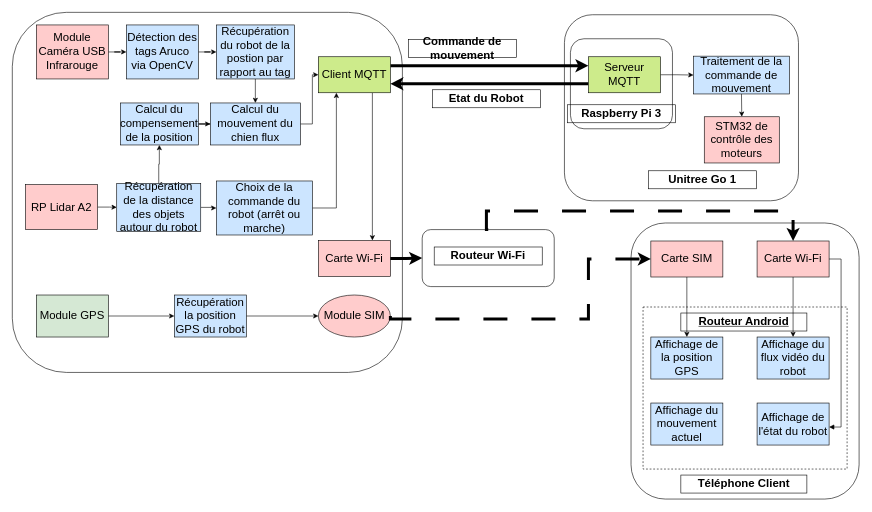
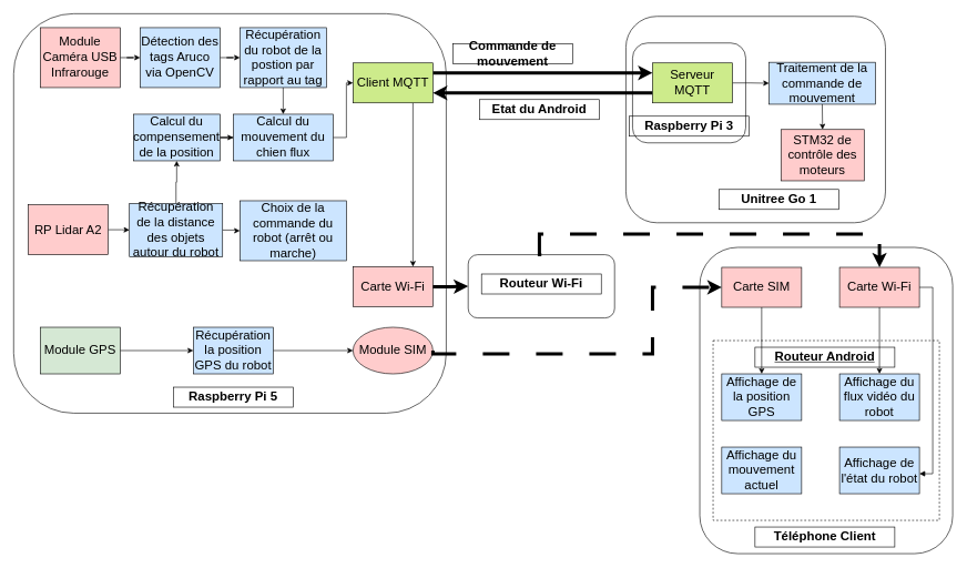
  <mxCell id="0" />
  <mxCell id="1" parent="0" />
  <mxCell id="2" value="" style="rounded=1;whiteSpace=wrap;html=1;fillColor=none;fontSize=19;strokeColor=light-dark(#000000,#000000);" parent="1" vertex="1"><mxGeometry x="1051" y="371" width="380" height="460" as="geometry" /></mxCell>
  <mxCell id="3" value="" style="rounded=0;whiteSpace=wrap;html=1;fillColor=none;dashed=1;fontSize=19;strokeColor=light-dark(#000000,#000000);" parent="1" vertex="1"><mxGeometry x="1071" y="511" width="340" height="270" as="geometry" /></mxCell>
  <mxCell id="4" value="" style="rounded=1;whiteSpace=wrap;html=1;fillColor=none;fontSize=19;strokeColor=light-dark(#000000,#000000);" parent="1" vertex="1"><mxGeometry x="950" y="64" width="170" height="150" as="geometry" /></mxCell>
  <mxCell id="5" value="" style="rounded=1;whiteSpace=wrap;html=1;fillColor=none;fontSize=19;strokeColor=light-dark(#000000,#000000);" parent="1" vertex="1"><mxGeometry x="20" y="20" width="650" height="600" as="geometry" /></mxCell>
  <mxCell id="6" style="edgeStyle=orthogonalEdgeStyle;rounded=0;orthogonalLoop=1;jettySize=auto;html=1;entryX=0;entryY=0.5;entryDx=0;entryDy=0;fontSize=19;strokeColor=light-dark(#000000,#000000);" parent="1" source="7" target="12" edge="1"><mxGeometry relative="1" as="geometry" /></mxCell>
  <mxCell id="7" value="&lt;div&gt;&lt;font&gt;Module Caméra USB&lt;/font&gt;&lt;/div&gt;&lt;div&gt;&lt;font&gt;Infrarouge&lt;/font&gt;&lt;/div&gt;" style="rounded=0;whiteSpace=wrap;html=1;fillColor=#ffcccc;strokeColor=light-dark(#000000,#000000);fontSize=19;" parent="1" vertex="1"><mxGeometry x="60" y="41" width="120" height="90" as="geometry" /></mxCell>
  <mxCell id="8" style="edgeStyle=orthogonalEdgeStyle;rounded=0;orthogonalLoop=1;jettySize=auto;html=1;entryX=0;entryY=0.5;entryDx=0;entryDy=0;fontSize=19;strokeColor=light-dark(#000000,#000000);" parent="1" source="9" target="18" edge="1"><mxGeometry relative="1" as="geometry" /></mxCell>
  <mxCell id="9" value="&lt;font&gt;RP Lidar A2&lt;/font&gt;" style="rounded=0;whiteSpace=wrap;html=1;fillColor=#ffcccc;strokeColor=light-dark(#000000,#000000);fontSize=19;" parent="1" vertex="1"><mxGeometry x="42" y="307" width="120" height="75" as="geometry" /></mxCell>
+ <mxCell id="10" value="&lt;b&gt;&lt;font&gt;Raspberry Pi 5&lt;/font&gt;&lt;/b&gt;" style="text;html=1;align=center;verticalAlign=middle;whiteSpace=wrap;rounded=0;fontSize=19;strokeColor=light-dark(#000000,#FFFFFF);fontColor=light-dark(#000000,#000000);" parent="1" vertex="1"><mxGeometry x="260" y="581" width="180" height="30" as="geometry" /></mxCell>
  <mxCell id="11" style="edgeStyle=orthogonalEdgeStyle;rounded=0;orthogonalLoop=1;jettySize=auto;html=1;entryX=0;entryY=0.5;entryDx=0;entryDy=0;fontSize=19;strokeColor=light-dark(#000000,#000000);" parent="1" source="12" target="33" edge="1"><mxGeometry relative="1" as="geometry" /></mxCell>
  <mxCell id="12" value="&lt;font&gt;Détection des tags Aruco via OpenCV&lt;/font&gt;" style="rounded=0;whiteSpace=wrap;html=1;fillColor=#cce5ff;strokeColor=light-dark(#000000,#000000);fontSize=19;" parent="1" vertex="1"><mxGeometry x="210" y="41" width="120" height="90" as="geometry" /></mxCell>
  <mxCell id="13" style="edgeStyle=orthogonalEdgeStyle;rounded=0;orthogonalLoop=1;jettySize=auto;html=1;exitX=1;exitY=0.25;exitDx=0;exitDy=0;entryX=0;entryY=0.25;entryDx=0;entryDy=0;strokeWidth=5;fillColor=#cce5ff;strokeColor=light-dark(#000000,#000000);fontSize=19;" parent="1" source="15" target="23" edge="1"><mxGeometry relative="1" as="geometry" /></mxCell>
  <mxCell id="14" style="edgeStyle=orthogonalEdgeStyle;rounded=0;orthogonalLoop=1;jettySize=auto;html=1;exitX=0.75;exitY=1;exitDx=0;exitDy=0;entryX=0.75;entryY=0;entryDx=0;entryDy=0;fontSize=19;strokeColor=light-dark(#000000,#000000);" parent="1" source="15" target="50" edge="1"><mxGeometry relative="1" as="geometry" /></mxCell>
  <mxCell id="15" value="&lt;font&gt;Client MQTT&lt;/font&gt;" style="rounded=0;whiteSpace=wrap;html=1;fillColor=#cdeb8b;strokeColor=light-dark(#000000,#000000);fontSize=19;" parent="1" vertex="1"><mxGeometry x="530" y="94" width="120" height="60" as="geometry" /></mxCell>
  <mxCell id="16" style="edgeStyle=orthogonalEdgeStyle;rounded=0;orthogonalLoop=1;jettySize=auto;html=1;entryX=0;entryY=0.5;entryDx=0;entryDy=0;fontSize=19;strokeColor=light-dark(#000000,#000000);" parent="1" source="18" target="31" edge="1"><mxGeometry relative="1" as="geometry" /></mxCell>
  <mxCell id="17" style="edgeStyle=orthogonalEdgeStyle;rounded=0;orthogonalLoop=1;jettySize=auto;html=1;entryX=0.5;entryY=1;entryDx=0;entryDy=0;fontSize=19;strokeColor=light-dark(#000000,#000000);" parent="1" source="18" target="35" edge="1"><mxGeometry relative="1" as="geometry" /></mxCell>
  <mxCell id="18" value="&lt;font&gt;Récupération de la distance des objets autour du robot&lt;/font&gt;" style="rounded=0;whiteSpace=wrap;html=1;fillColor=#cce5ff;strokeColor=light-dark(#000000,#000000);fontSize=19;" parent="1" vertex="1"><mxGeometry x="194" y="305" width="140" height="80" as="geometry" /></mxCell>
  <mxCell id="19" value="" style="rounded=1;whiteSpace=wrap;html=1;fillColor=none;fontSize=19;strokeColor=light-dark(#000000,#000000);" parent="1" vertex="1"><mxGeometry x="940" y="24" width="390" height="310" as="geometry" /></mxCell>
  <mxCell id="20" value="&lt;b&gt;&lt;font&gt;Unitree Go 1&lt;/font&gt;&lt;/b&gt;" style="text;html=1;align=center;verticalAlign=middle;whiteSpace=wrap;rounded=0;fontSize=19;strokeColor=light-dark(#000000,#FFFFFF);fontColor=light-dark(#000000,#000000);" parent="1" vertex="1"><mxGeometry x="1080" y="284" width="180" height="30" as="geometry" /></mxCell>
  <mxCell id="21" style="edgeStyle=orthogonalEdgeStyle;rounded=0;orthogonalLoop=1;jettySize=auto;html=1;exitX=0;exitY=0.75;exitDx=0;exitDy=0;entryX=1;entryY=0.75;entryDx=0;entryDy=0;strokeWidth=5;strokeColor=light-dark(#000000,#000000);fontSize=19;" parent="1" source="23" target="15" edge="1"><mxGeometry relative="1" as="geometry" /></mxCell>
  <mxCell id="22" style="edgeStyle=orthogonalEdgeStyle;rounded=0;orthogonalLoop=1;jettySize=auto;html=1;entryX=0;entryY=0.5;entryDx=0;entryDy=0;fontSize=19;strokeColor=light-dark(#000000,#000000);" parent="1" source="23" target="27" edge="1"><mxGeometry relative="1" as="geometry" /></mxCell>
  <mxCell id="23" value="&lt;font&gt;Serveur MQTT&lt;/font&gt;" style="rounded=0;whiteSpace=wrap;html=1;fillColor=#cdeb8b;strokeColor=light-dark(#000000,#000000);fontSize=19;" parent="1" vertex="1"><mxGeometry x="980" y="94" width="120" height="60" as="geometry" /></mxCell>
  <mxCell id="24" value="&lt;font&gt;&lt;b&gt;Commande de mouvement&lt;/b&gt;&lt;/font&gt;" style="text;html=1;align=center;verticalAlign=middle;whiteSpace=wrap;rounded=0;fontSize=19;strokeColor=light-dark(#000000,#FFFFFF);fontColor=light-dark(#000000,#000000);" parent="1" vertex="1"><mxGeometry x="680" y="65" width="180" height="30" as="geometry" /></mxCell>
  <mxCell id="25" value="&lt;b&gt;&lt;font&gt;Raspberry Pi 3&lt;/font&gt;&lt;/b&gt;" style="text;html=1;align=center;verticalAlign=middle;whiteSpace=wrap;rounded=0;fontSize=19;strokeColor=light-dark(#000000,#FFFFFF);fontColor=light-dark(#000000,#000000);" parent="1" vertex="1"><mxGeometry x="945" y="174" width="180" height="30" as="geometry" /></mxCell>
- <mxCell id="26" value="&lt;font&gt;&lt;b&gt;Etat du Robot&lt;/b&gt;&lt;/font&gt;" style="text;html=1;align=center;verticalAlign=middle;whiteSpace=wrap;rounded=0;fontSize=19;strokeColor=light-dark(#000000,#FFFFFF);fontColor=light-dark(#000000,#000000);" parent="1" vertex="1"><mxGeometry x="720" y="149" width="180" height="30" as="geometry" /></mxCell>
+ <mxCell id="26" value="&lt;font&gt;&lt;b&gt;Etat du Android&lt;/b&gt;&lt;/font&gt;" style="text;html=1;align=center;verticalAlign=middle;whiteSpace=wrap;rounded=0;fontSize=19;strokeColor=light-dark(#000000,#FFFFFF);fontColor=light-dark(#000000,#000000);" parent="1" vertex="1"><mxGeometry x="720" y="149" width="180" height="30" as="geometry" /></mxCell>
  <mxCell id="27" value="&lt;font&gt;Traitement de la commande de mouvement&lt;/font&gt;" style="rounded=0;whiteSpace=wrap;html=1;fillColor=#cce5ff;strokeColor=light-dark(#000000,#000000);fontSize=19;" parent="1" vertex="1"><mxGeometry x="1155" y="93" width="160" height="63" as="geometry" /></mxCell>
  <mxCell id="28" value="&lt;font&gt;STM32 de contrôle des moteurs&lt;/font&gt;" style="rounded=0;whiteSpace=wrap;html=1;fillColor=#ffcccc;strokeColor=light-dark(#000000,#000000);fontSize=19;" parent="1" vertex="1"><mxGeometry x="1173" y="194" width="125" height="77" as="geometry" /></mxCell>
  <mxCell id="29" value="&lt;b&gt;&lt;font&gt;Téléphone Client&lt;/font&gt;&lt;/b&gt;" style="text;html=1;align=center;verticalAlign=middle;whiteSpace=wrap;rounded=0;fontSize=19;strokeColor=light-dark(#000000,#FFFFFF);fontColor=light-dark(#000000,#000000);" parent="1" vertex="1"><mxGeometry x="1134" y="791" width="210" height="30" as="geometry" /></mxCell>
- <mxCell id="30" style="edgeStyle=orthogonalEdgeStyle;rounded=0;orthogonalLoop=1;jettySize=auto;html=1;entryX=0.25;entryY=1;entryDx=0;entryDy=0;fontSize=19;strokeColor=light-dark(#000000,#000000);" parent="1" source="31" target="15" edge="1"><mxGeometry relative="1" as="geometry" /></mxCell>
  <mxCell id="31" value="&lt;font&gt;Choix de la commande du robot (arrêt ou marche)&lt;/font&gt;" style="rounded=0;whiteSpace=wrap;html=1;fillColor=#cce5ff;strokeColor=light-dark(#000000,#000000);fontSize=19;" parent="1" vertex="1"><mxGeometry x="360" y="301" width="160" height="90" as="geometry" /></mxCell>
  <mxCell id="32" style="edgeStyle=orthogonalEdgeStyle;rounded=0;orthogonalLoop=1;jettySize=auto;html=1;entryX=0.5;entryY=0;entryDx=0;entryDy=0;fontSize=19;strokeColor=light-dark(#000000,#000000);" parent="1" source="33" target="37" edge="1"><mxGeometry relative="1" as="geometry" /></mxCell>
  <mxCell id="33" value="&lt;font&gt;Récupération du robot de la postion par rapport au tag&lt;/font&gt;" style="rounded=0;whiteSpace=wrap;html=1;fillColor=#cce5ff;strokeColor=light-dark(#000000,#000000);fontSize=19;" parent="1" vertex="1"><mxGeometry x="360" y="41" width="130" height="90" as="geometry" /></mxCell>
  <mxCell id="34" style="edgeStyle=orthogonalEdgeStyle;rounded=0;orthogonalLoop=1;jettySize=auto;html=1;entryX=0;entryY=0.5;entryDx=0;entryDy=0;fontSize=19;strokeColor=light-dark(#000000,#000000);" parent="1" source="35" target="37" edge="1"><mxGeometry relative="1" as="geometry" /></mxCell>
  <mxCell id="35" value="&lt;font&gt;Calcul du compensement de la position&lt;/font&gt;" style="rounded=0;whiteSpace=wrap;html=1;fillColor=#cce5ff;strokeColor=light-dark(#000000,#000000);fontSize=19;" parent="1" vertex="1"><mxGeometry x="200" y="171" width="130" height="70" as="geometry" /></mxCell>
  <mxCell id="36" style="edgeStyle=orthogonalEdgeStyle;rounded=0;orthogonalLoop=1;jettySize=auto;html=1;entryX=0;entryY=0.5;entryDx=0;entryDy=0;fontSize=19;strokeColor=light-dark(#000000,#000000);" parent="1" source="37" target="15" edge="1"><mxGeometry relative="1" as="geometry"><Array as="points"><mxPoint x="520" y="206" /><mxPoint x="520" y="124" /></Array></mxGeometry></mxCell>
  <mxCell id="37" value="&lt;font&gt;Calcul du mouvement du chien flux&lt;/font&gt;" style="rounded=0;whiteSpace=wrap;html=1;fillColor=#cce5ff;strokeColor=light-dark(#000000,#000000);fontSize=19;" parent="1" vertex="1"><mxGeometry x="350" y="171" width="150" height="70" as="geometry" /></mxCell>
  <mxCell id="38" style="edgeStyle=orthogonalEdgeStyle;rounded=0;orthogonalLoop=1;jettySize=auto;html=1;entryX=0;entryY=0.5;entryDx=0;entryDy=0;fontSize=19;strokeColor=light-dark(#000000,#000000);" parent="1" source="39" target="42" edge="1"><mxGeometry relative="1" as="geometry" /></mxCell>
  <mxCell id="39" value="&lt;font&gt;Module GPS&lt;/font&gt;" style="rounded=0;whiteSpace=wrap;html=1;fillColor=#d5e8d4;strokeColor=light-dark(#000000,#000000);fontSize=19;" parent="1" vertex="1"><mxGeometry x="60" y="491" width="120" height="70" as="geometry" /></mxCell>
  <mxCell id="40" value="&lt;font&gt;Module SIM&lt;/font&gt;" style="ellipse;whiteSpace=wrap;html=1;fillColor=#ffcccc;strokeColor=light-dark(#000000,#000000);fontSize=19;" parent="1" vertex="1"><mxGeometry x="530" y="491" width="120" height="70" as="geometry" /></mxCell>
  <mxCell id="41" style="edgeStyle=orthogonalEdgeStyle;rounded=0;orthogonalLoop=1;jettySize=auto;html=1;entryX=0;entryY=0.5;entryDx=0;entryDy=0;fontSize=19;strokeColor=light-dark(#000000,#000000);" parent="1" source="42" target="40" edge="1"><mxGeometry relative="1" as="geometry" /></mxCell>
  <mxCell id="42" value="&lt;font&gt;Récupération la position GPS du robot&lt;/font&gt;" style="rounded=0;whiteSpace=wrap;html=1;fillColor=#cce5ff;strokeColor=light-dark(#000000,#000000);fontSize=19;" parent="1" vertex="1"><mxGeometry x="290" y="491" width="120" height="70" as="geometry" /></mxCell>
  <mxCell id="43" style="edgeStyle=orthogonalEdgeStyle;rounded=0;orthogonalLoop=1;jettySize=auto;html=1;exitX=0.5;exitY=1;exitDx=0;exitDy=0;fontSize=19;strokeColor=light-dark(#000000,#000000);" parent="1" source="29" target="29" edge="1"><mxGeometry relative="1" as="geometry" /></mxCell>
  <mxCell id="44" value="&lt;font&gt;Affichage de la position GPS&lt;/font&gt;" style="rounded=0;whiteSpace=wrap;html=1;fillColor=#cce5ff;strokeColor=light-dark(#000000,#000000);fontSize=19;" parent="1" vertex="1"><mxGeometry x="1084" y="561" width="120" height="70" as="geometry" /></mxCell>
  <mxCell id="45" value="&lt;font&gt;&lt;b&gt;&lt;u&gt;Routeur Android&lt;/u&gt;&lt;/b&gt;&lt;/font&gt;" style="text;html=1;align=center;verticalAlign=middle;whiteSpace=wrap;rounded=0;fontSize=19;strokeColor=light-dark(#000000,#FFFFFF);fontColor=light-dark(#000000,#000000);" parent="1" vertex="1"><mxGeometry x="1134" y="521" width="210" height="30" as="geometry" /></mxCell>
  <mxCell id="46" style="edgeStyle=orthogonalEdgeStyle;rounded=0;orthogonalLoop=1;jettySize=auto;html=1;entryX=0.5;entryY=0;entryDx=0;entryDy=0;fontSize=19;strokeColor=light-dark(#000000,#000000);" parent="1" source="47" target="44" edge="1"><mxGeometry relative="1" as="geometry" /></mxCell>
  <mxCell id="47" value="&lt;font&gt;Carte SIM&lt;/font&gt;" style="rounded=0;whiteSpace=wrap;html=1;fillColor=#ffcccc;strokeColor=light-dark(#000000,#000000);fontSize=19;" parent="1" vertex="1"><mxGeometry x="1084" y="401" width="120" height="60" as="geometry" /></mxCell>
  <mxCell id="48" style="edgeStyle=orthogonalEdgeStyle;rounded=0;orthogonalLoop=1;jettySize=auto;html=1;entryX=0.5;entryY=0;entryDx=0;entryDy=0;fontSize=19;strokeColor=light-dark(#000000,#000000);" parent="1" source="49" target="53" edge="1"><mxGeometry relative="1" as="geometry" /></mxCell>
  <mxCell id="49" value="&lt;font&gt;Carte Wi-Fi&lt;/font&gt;" style="rounded=0;whiteSpace=wrap;html=1;fillColor=#ffcccc;strokeColor=light-dark(#000000,#000000);fontSize=19;" parent="1" vertex="1"><mxGeometry x="1261" y="401" width="120" height="60" as="geometry" /></mxCell>
  <mxCell id="50" value="&lt;font&gt;Carte Wi-Fi&lt;/font&gt;" style="rounded=0;whiteSpace=wrap;html=1;fillColor=#ffcccc;strokeColor=light-dark(#000000,#000000);fontSize=19;" parent="1" vertex="1"><mxGeometry x="530" y="400" width="120" height="60" as="geometry" /></mxCell>
  <mxCell id="51" value="" style="rounded=1;whiteSpace=wrap;html=1;fillColor=none;fontSize=19;strokeColor=light-dark(#000000,#000000);" parent="1" vertex="1"><mxGeometry x="703" y="382" width="220" height="95" as="geometry" /></mxCell>
  <mxCell id="52" value="&lt;b&gt;&lt;font&gt;Routeur Wi-Fi&lt;/font&gt;&lt;/b&gt;" style="text;html=1;align=center;verticalAlign=middle;whiteSpace=wrap;rounded=0;fontSize=19;strokeColor=light-dark(#000000,#FFFFFF);fontColor=light-dark(#000000,#000000);" parent="1" vertex="1"><mxGeometry x="723" y="411" width="180" height="30" as="geometry" /></mxCell>
  <mxCell id="53" value="&lt;font&gt;Affichage du flux vidéo du robot&lt;/font&gt;" style="rounded=0;whiteSpace=wrap;html=1;fillColor=#cce5ff;strokeColor=light-dark(#000000,#000000);fontSize=19;" parent="1" vertex="1"><mxGeometry x="1261" y="561" width="120" height="70" as="geometry" /></mxCell>
  <mxCell id="54" value="&lt;font&gt;Affichage du mouvement actuel&lt;/font&gt;" style="rounded=0;whiteSpace=wrap;html=1;fillColor=#cce5ff;strokeColor=light-dark(#000000,#000000);fontSize=19;" parent="1" vertex="1"><mxGeometry x="1084" y="671" width="120" height="70" as="geometry" /></mxCell>
  <mxCell id="55" style="edgeStyle=orthogonalEdgeStyle;rounded=0;orthogonalLoop=1;jettySize=auto;html=1;entryX=1;entryY=0.5;entryDx=0;entryDy=0;endArrow=none;startFill=1;startArrow=block;fontSize=19;strokeColor=light-dark(#000000,#000000);" parent="1" target="49" edge="1"><mxGeometry relative="1" as="geometry"><mxPoint x="1381" y="711" as="sourcePoint" /><mxPoint x="1441" y="461" as="targetPoint" /><Array as="points"><mxPoint x="1401" y="711" /><mxPoint x="1401" y="431" /></Array></mxGeometry></mxCell>
  <mxCell id="56" value="&lt;font&gt;Affichage de l'état du robot&lt;/font&gt;" style="rounded=0;whiteSpace=wrap;html=1;fillColor=#cce5ff;strokeColor=light-dark(#000000,#000000);fontSize=19;" parent="1" vertex="1"><mxGeometry x="1261" y="671" width="120" height="70" as="geometry" /></mxCell>
  <mxCell id="57" style="edgeStyle=orthogonalEdgeStyle;rounded=0;orthogonalLoop=1;jettySize=auto;html=1;strokeWidth=5;dashed=1;entryX=0;entryY=0.5;entryDx=0;entryDy=0;dashPattern=8 8;strokeColor=light-dark(#000000,#0000FF);exitX=1;exitY=0.5;exitDx=0;exitDy=0;fontSize=19;fontColor=light-dark(#000000,#FFFFFF);" edge="1" parent="1" source="40" target="47"><mxGeometry relative="1" as="geometry"><mxPoint x="1154" y="471" as="targetPoint" /><mxPoint x="660" y="601" as="sourcePoint" /><Array as="points"><mxPoint x="980" y="531" /><mxPoint x="980" y="431" /></Array></mxGeometry></mxCell>
  <mxCell id="58" style="edgeStyle=orthogonalEdgeStyle;rounded=0;orthogonalLoop=1;jettySize=auto;html=1;entryX=0.5;entryY=0;entryDx=0;entryDy=0;fontSize=19;exitX=0.5;exitY=1;exitDx=0;exitDy=0;strokeColor=light-dark(#000000,#000000);" edge="1" parent="1" source="27" target="28"><mxGeometry relative="1" as="geometry"><mxPoint x="1450" y="291" as="sourcePoint" /><mxPoint x="1451" y="329" as="targetPoint" /><Array as="points"><mxPoint x="1236" y="156" /><mxPoint x="1236" y="194" /></Array></mxGeometry></mxCell>
  <mxCell id="59" style="edgeStyle=orthogonalEdgeStyle;rounded=0;orthogonalLoop=1;jettySize=auto;html=1;entryX=0.5;entryY=0;entryDx=0;entryDy=0;strokeColor=light-dark(#000000,#0000FF);strokeWidth=5;dashed=1;dashPattern=8 8;fontSize=19;exitX=0.5;exitY=0;exitDx=0;exitDy=0;" edge="1" parent="1" source="51" target="49"><mxGeometry relative="1" as="geometry"><mxPoint x="800" y="291" as="sourcePoint" /><mxPoint x="1204" y="351.04" as="targetPoint" /><Array as="points"><mxPoint x="810" y="382" /><mxPoint x="810" y="351" /><mxPoint x="1321" y="351" /></Array></mxGeometry></mxCell>
  <mxCell id="60" style="edgeStyle=orthogonalEdgeStyle;rounded=0;orthogonalLoop=1;jettySize=auto;html=1;entryX=0;entryY=0.5;entryDx=0;entryDy=0;dashed=1;dashPattern=8 8;strokeWidth=5;strokeColor=light-dark(#000000,#0000FF);exitX=1;exitY=0.5;exitDx=0;exitDy=0;fontSize=19;" edge="1" parent="1" source="50" target="51"><mxGeometry relative="1" as="geometry"><mxPoint x="736" y="357" as="sourcePoint" /><mxPoint x="789" y="356" as="targetPoint" /></mxGeometry></mxCell>
